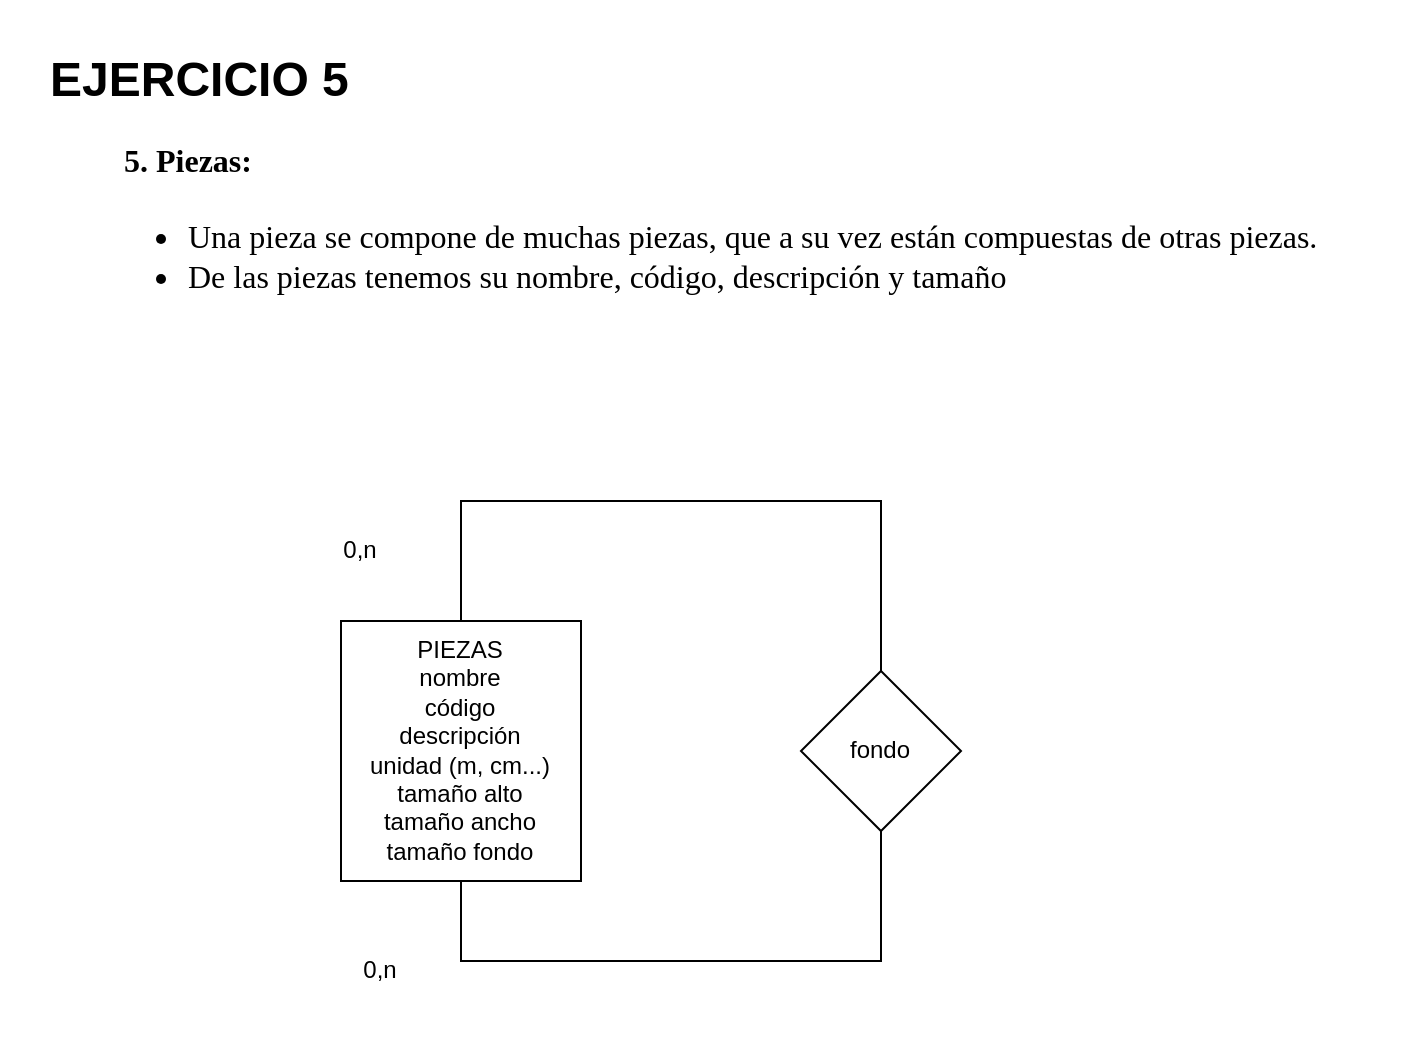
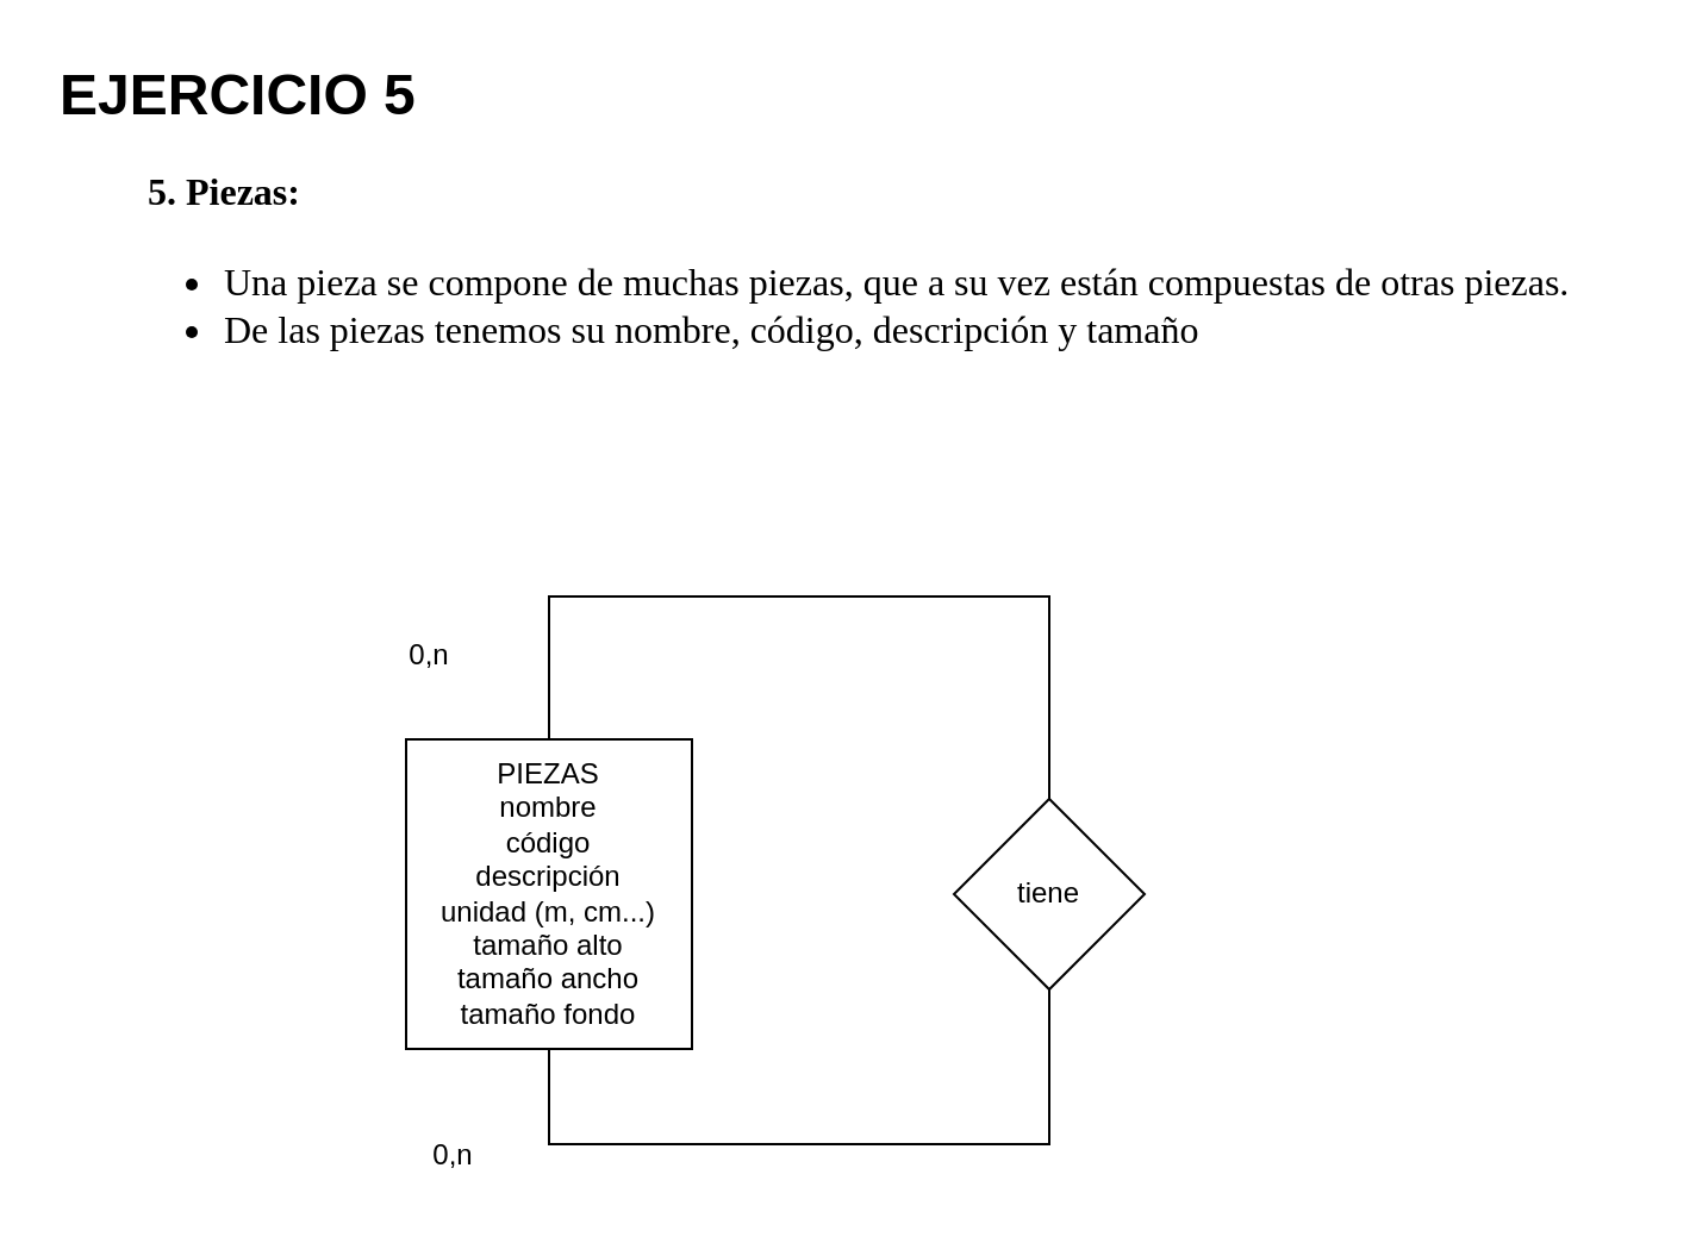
  <mxCell id="0" />
  <mxCell id="1" parent="0" />
  <mxCell id="2" value="PIEZAS&lt;br&gt;nombre&lt;br&gt;código&lt;br&gt;descripción&lt;br&gt;unidad (m, cm...)&lt;br&gt;tamaño alto&lt;br&gt;tamaño ancho&lt;br&gt;tamaño fondo" style="rounded=0;whiteSpace=wrap;html=1;" parent="1" vertex="1"><mxGeometry x="170" y="310" width="120" height="130" as="geometry" /></mxCell>
  <mxCell id="3" value="&lt;h1&gt;EJERCICIO 5&lt;/h1&gt;&lt;ol id=&quot;docs-internal-guid-08429c23-7fff-2b39-4ad5-53a383871af3&quot; start=&quot;5&quot; style=&quot;margin-top:0;margin-bottom:0;padding-inline-start:48px;&quot;&gt;&lt;li aria-level=&quot;1&quot; style=&quot;list-style-type: decimal; font-size: 12pt; font-family: &amp;quot;Liberation Serif&amp;quot;; background-color: transparent; font-weight: 700; font-variant-numeric: normal; font-variant-east-asian: normal; vertical-align: baseline; margin-left: 3.75pt;&quot; dir=&quot;ltr&quot;&gt;&lt;p role=&quot;presentation&quot; style=&quot;line-height:1.2;margin-top:0pt;margin-bottom:0pt;&quot; dir=&quot;ltr&quot;&gt;&lt;span style=&quot;font-size: 12pt; background-color: transparent; font-variant-numeric: normal; font-variant-east-asian: normal; vertical-align: baseline;&quot;&gt;Piezas:&lt;/span&gt;&lt;/p&gt;&lt;/li&gt;&lt;/ol&gt;&lt;div&gt;&lt;font face=&quot;Liberation Serif&quot;&gt;&lt;span style=&quot;font-size: 16px;&quot;&gt;&lt;b&gt;&lt;br&gt;&lt;/b&gt;&lt;/span&gt;&lt;/font&gt;&lt;/div&gt;&lt;ul style=&quot;margin-top:0;margin-bottom:0;padding-inline-start:48px;&quot;&gt;&lt;li aria-level=&quot;1&quot; style=&quot;list-style-type: disc; font-size: 12pt; font-family: &amp;quot;Liberation Serif&amp;quot;; background-color: transparent; font-variant-numeric: normal; font-variant-east-asian: normal; vertical-align: baseline; margin-left: 15.75pt;&quot; dir=&quot;ltr&quot;&gt;&lt;p role=&quot;presentation&quot; style=&quot;line-height:1.2;margin-top:0pt;margin-bottom:0pt;&quot; dir=&quot;ltr&quot;&gt;&lt;span style=&quot;font-size: 12pt; background-color: transparent; font-variant-numeric: normal; font-variant-east-asian: normal; vertical-align: baseline;&quot;&gt;Una pieza se compone de muchas piezas, que a su vez están compuestas de otras piezas.&amp;nbsp;&lt;/span&gt;&lt;/p&gt;&lt;/li&gt;&lt;li aria-level=&quot;1&quot; style=&quot;list-style-type: disc; font-size: 12pt; font-family: &amp;quot;Liberation Serif&amp;quot;; background-color: transparent; font-variant-numeric: normal; font-variant-east-asian: normal; vertical-align: baseline; margin-left: 15.75pt;&quot; dir=&quot;ltr&quot;&gt;&lt;p role=&quot;presentation&quot; style=&quot;line-height:1.2;margin-top:0pt;margin-bottom:0pt;&quot; dir=&quot;ltr&quot;&gt;&lt;span style=&quot;font-size: 12pt; background-color: transparent; font-variant-numeric: normal; font-variant-east-asian: normal; vertical-align: baseline;&quot;&gt;De las piezas tenemos su nombre, código, descripción y tamaño&lt;/span&gt;&lt;/p&gt;&lt;/li&gt;&lt;/ul&gt;" style="text;html=1;strokeColor=none;fillColor=none;spacing=5;spacingTop=-20;whiteSpace=wrap;overflow=hidden;rounded=0;" vertex="1" parent="1"><mxGeometry x="20" y="20" width="670" height="180" as="geometry" /></mxCell>
- <mxCell id="4" value="fondo" style="rhombus;whiteSpace=wrap;html=1;" vertex="1" parent="1"><mxGeometry x="400" y="335" width="80" height="80" as="geometry" /></mxCell>
+ <mxCell id="4" value="tiene" style="rhombus;whiteSpace=wrap;html=1;" vertex="1" parent="1"><mxGeometry x="400" y="335" width="80" height="80" as="geometry" /></mxCell>
  <mxCell id="5" value="" style="endArrow=none;html=1;rounded=0;entryX=0.5;entryY=0;entryDx=0;entryDy=0;" edge="1" parent="1" target="4"><mxGeometry width="50" height="50" relative="1" as="geometry"><mxPoint x="230" y="310" as="sourcePoint" /><mxPoint x="280" y="260" as="targetPoint" /><Array as="points"><mxPoint x="230" y="250" /><mxPoint x="440" y="250" /></Array></mxGeometry></mxCell>
  <mxCell id="6" value="" style="endArrow=none;html=1;rounded=0;exitX=0.5;exitY=1;exitDx=0;exitDy=0;entryX=0.5;entryY=1;entryDx=0;entryDy=0;" edge="1" parent="1" source="2" target="4"><mxGeometry width="50" height="50" relative="1" as="geometry"><mxPoint x="210" y="260" as="sourcePoint" /><mxPoint x="260" y="210" as="targetPoint" /><Array as="points"><mxPoint x="230" y="480" /><mxPoint x="440" y="480" /></Array></mxGeometry></mxCell>
  <mxCell id="7" value="0,n" style="text;html=1;strokeColor=none;fillColor=none;align=center;verticalAlign=middle;whiteSpace=wrap;rounded=0;" vertex="1" parent="1"><mxGeometry x="150" y="260" width="60" height="30" as="geometry" /></mxCell>
  <mxCell id="8" value="0,n" style="text;html=1;strokeColor=none;fillColor=none;align=center;verticalAlign=middle;whiteSpace=wrap;rounded=0;" vertex="1" parent="1"><mxGeometry x="160" y="470" width="60" height="30" as="geometry" /></mxCell>
